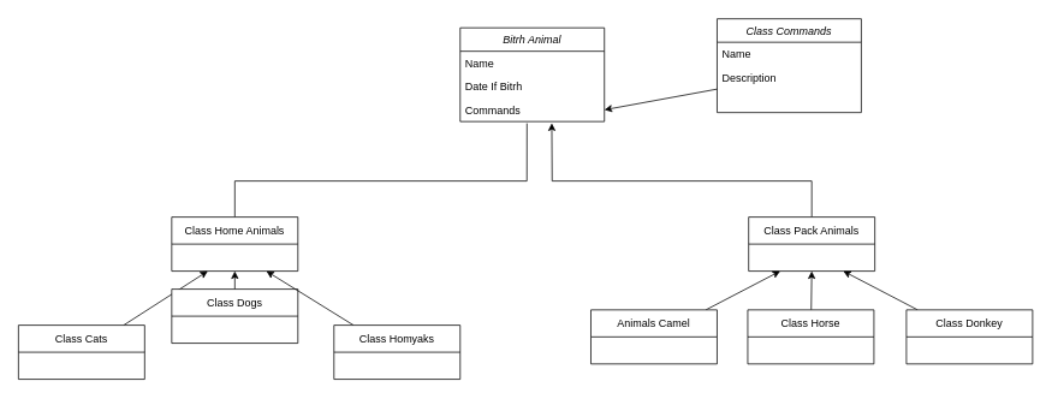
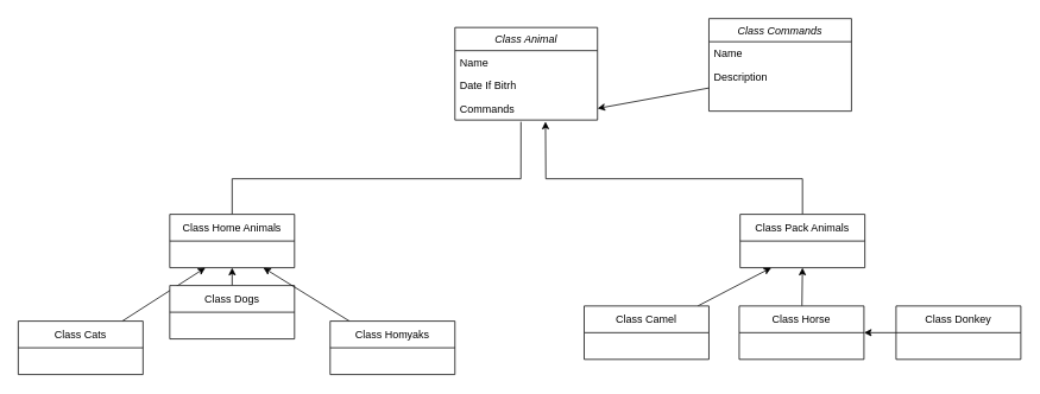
  <mxCell id="0" />
  <mxCell id="1" parent="0" />
- <mxCell id="2" value="Bitrh Animal" style="swimlane;fontStyle=2;align=center;verticalAlign=top;childLayout=stackLayout;horizontal=1;startSize=26;horizontalStack=0;resizeParent=1;resizeLast=0;collapsible=1;marginBottom=0;rounded=0;shadow=0;strokeWidth=1;" parent="1" vertex="1"><mxGeometry x="510" y="30" width="160" height="104" as="geometry"><mxRectangle x="230" y="140" width="160" height="26" as="alternateBounds" /></mxGeometry></mxCell>
+ <mxCell id="2" value="Class Animal" style="swimlane;fontStyle=2;align=center;verticalAlign=top;childLayout=stackLayout;horizontal=1;startSize=26;horizontalStack=0;resizeParent=1;resizeLast=0;collapsible=1;marginBottom=0;rounded=0;shadow=0;strokeWidth=1;" parent="1" vertex="1"><mxGeometry x="510" y="30" width="160" height="104" as="geometry"><mxRectangle x="230" y="140" width="160" height="26" as="alternateBounds" /></mxGeometry></mxCell>
  <mxCell id="3" value="Name" style="text;align=left;verticalAlign=top;spacingLeft=4;spacingRight=4;overflow=hidden;rotatable=0;points=[[0,0.5],[1,0.5]];portConstraint=eastwest;" parent="2" vertex="1"><mxGeometry y="26" width="160" height="26" as="geometry" /></mxCell>
  <mxCell id="4" value="Date If Bitrh" style="text;align=left;verticalAlign=top;spacingLeft=4;spacingRight=4;overflow=hidden;rotatable=0;points=[[0,0.5],[1,0.5]];portConstraint=eastwest;rounded=0;shadow=0;html=0;" parent="2" vertex="1"><mxGeometry y="52" width="160" height="26" as="geometry" /></mxCell>
  <mxCell id="5" value="Commands" style="text;align=left;verticalAlign=top;spacingLeft=4;spacingRight=4;overflow=hidden;rotatable=0;points=[[0,0.5],[1,0.5]];portConstraint=eastwest;rounded=0;shadow=0;html=0;" parent="2" vertex="1"><mxGeometry y="78" width="160" height="26" as="geometry" /></mxCell>
  <mxCell id="6" style="edgeStyle=none;rounded=0;orthogonalLoop=1;jettySize=auto;html=1;entryX=0.463;entryY=1.077;entryDx=0;entryDy=0;entryPerimeter=0;strokeColor=default;endArrow=none;endFill=1;" edge="1" parent="1" source="7" target="5"><mxGeometry relative="1" as="geometry"><Array as="points"><mxPoint x="260" y="200" /><mxPoint x="584" y="200" /></Array></mxGeometry></mxCell>
  <mxCell id="7" value="Class Home Animals" style="swimlane;fontStyle=0;childLayout=stackLayout;horizontal=1;startSize=30;horizontalStack=0;resizeParent=1;resizeParentMax=0;resizeLast=0;collapsible=1;marginBottom=0;" vertex="1" parent="1"><mxGeometry x="190" y="240" width="140" height="60" as="geometry" /></mxCell>
  <mxCell id="8" style="edgeStyle=none;rounded=0;orthogonalLoop=1;jettySize=auto;html=1;entryX=0.635;entryY=1.071;entryDx=0;entryDy=0;entryPerimeter=0;strokeColor=default;endArrow=classic;endFill=1;" edge="1" parent="1" source="9" target="5"><mxGeometry relative="1" as="geometry"><Array as="points"><mxPoint x="900" y="200" /><mxPoint x="612" y="200" /></Array></mxGeometry></mxCell>
  <mxCell id="9" value="Class Pack Animals" style="swimlane;fontStyle=0;childLayout=stackLayout;horizontal=1;startSize=30;horizontalStack=0;resizeParent=1;resizeParentMax=0;resizeLast=0;collapsible=1;marginBottom=0;" vertex="1" parent="1"><mxGeometry x="830" y="240" width="140" height="60" as="geometry" /></mxCell>
  <mxCell id="10" style="edgeStyle=none;rounded=0;orthogonalLoop=1;jettySize=auto;html=1;strokeColor=default;endArrow=classic;endFill=1;" edge="1" parent="1" source="11"><mxGeometry relative="1" as="geometry"><mxPoint x="230" y="300" as="targetPoint" /></mxGeometry></mxCell>
  <mxCell id="11" value="Class Cats" style="swimlane;fontStyle=0;childLayout=stackLayout;horizontal=1;startSize=30;horizontalStack=0;resizeParent=1;resizeParentMax=0;resizeLast=0;collapsible=1;marginBottom=0;" vertex="1" parent="1"><mxGeometry x="20" y="360" width="140" height="60" as="geometry" /></mxCell>
  <mxCell id="12" style="edgeStyle=none;rounded=0;orthogonalLoop=1;jettySize=auto;html=1;entryX=0.5;entryY=1;entryDx=0;entryDy=0;strokeColor=default;endArrow=classic;endFill=1;" edge="1" parent="1" source="13" target="7"><mxGeometry relative="1" as="geometry" /></mxCell>
  <mxCell id="13" value="Class Dogs" style="swimlane;fontStyle=0;childLayout=stackLayout;horizontal=1;startSize=30;horizontalStack=0;resizeParent=1;resizeParentMax=0;resizeLast=0;collapsible=1;marginBottom=0;" vertex="1" parent="1"><mxGeometry x="190" y="320" width="140" height="60" as="geometry" /></mxCell>
  <mxCell id="14" style="edgeStyle=none;rounded=0;orthogonalLoop=1;jettySize=auto;html=1;entryX=0.75;entryY=1;entryDx=0;entryDy=0;strokeColor=default;endArrow=classic;endFill=1;" edge="1" parent="1" source="15" target="7"><mxGeometry relative="1" as="geometry" /></mxCell>
  <mxCell id="15" value="Class Homyaks" style="swimlane;fontStyle=0;childLayout=stackLayout;horizontal=1;startSize=30;horizontalStack=0;resizeParent=1;resizeParentMax=0;resizeLast=0;collapsible=1;marginBottom=0;" vertex="1" parent="1"><mxGeometry x="370" y="360" width="140" height="60" as="geometry" /></mxCell>
  <mxCell id="16" style="edgeStyle=none;rounded=0;orthogonalLoop=1;jettySize=auto;html=1;entryX=0.25;entryY=1;entryDx=0;entryDy=0;strokeColor=default;endArrow=classic;endFill=1;" edge="1" parent="1" source="17" target="9"><mxGeometry relative="1" as="geometry" /></mxCell>
- <mxCell id="17" value="Animals Camel" style="swimlane;fontStyle=0;childLayout=stackLayout;horizontal=1;startSize=30;horizontalStack=0;resizeParent=1;resizeParentMax=0;resizeLast=0;collapsible=1;marginBottom=0;" vertex="1" parent="1"><mxGeometry x="655" y="343" width="140" height="60" as="geometry" /></mxCell>
+ <mxCell id="17" value="Class Camel" style="swimlane;fontStyle=0;childLayout=stackLayout;horizontal=1;startSize=30;horizontalStack=0;resizeParent=1;resizeParentMax=0;resizeLast=0;collapsible=1;marginBottom=0;" vertex="1" parent="1"><mxGeometry x="655" y="343" width="140" height="60" as="geometry" /></mxCell>
  <mxCell id="18" style="edgeStyle=none;rounded=0;orthogonalLoop=1;jettySize=auto;html=1;entryX=0.5;entryY=1;entryDx=0;entryDy=0;strokeColor=default;endArrow=classic;endFill=1;" edge="1" parent="1" source="19" target="9"><mxGeometry relative="1" as="geometry" /></mxCell>
  <mxCell id="19" value="Class Horse" style="swimlane;fontStyle=0;childLayout=stackLayout;horizontal=1;startSize=30;horizontalStack=0;resizeParent=1;resizeParentMax=0;resizeLast=0;collapsible=1;marginBottom=0;" vertex="1" parent="1"><mxGeometry x="829" y="343" width="140" height="60" as="geometry" /></mxCell>
- <mxCell id="20" style="edgeStyle=none;rounded=0;orthogonalLoop=1;jettySize=auto;html=1;entryX=0.75;entryY=1;entryDx=0;entryDy=0;strokeColor=default;endArrow=classic;endFill=1;" edge="1" parent="1" source="21" target="9"><mxGeometry relative="1" as="geometry" /></mxCell>
+ <mxCell id="20" style="edgeStyle=none;rounded=0;orthogonalLoop=1;jettySize=auto;html=1;strokeColor=default;endArrow=classic;endFill=1;" edge="1" parent="1" source="21" target="19"><mxGeometry relative="1" as="geometry" /></mxCell>
  <mxCell id="21" value="Class Donkey" style="swimlane;fontStyle=0;childLayout=stackLayout;horizontal=1;startSize=30;horizontalStack=0;resizeParent=1;resizeParentMax=0;resizeLast=0;collapsible=1;marginBottom=0;" vertex="1" parent="1"><mxGeometry x="1005" y="343" width="140" height="60" as="geometry" /></mxCell>
  <mxCell id="22" value="Class Commands" style="swimlane;fontStyle=2;align=center;verticalAlign=top;childLayout=stackLayout;horizontal=1;startSize=26;horizontalStack=0;resizeParent=1;resizeLast=0;collapsible=1;marginBottom=0;rounded=0;shadow=0;strokeWidth=1;" vertex="1" parent="1"><mxGeometry x="795" y="20" width="160" height="104" as="geometry"><mxRectangle x="230" y="140" width="160" height="26" as="alternateBounds" /></mxGeometry></mxCell>
  <mxCell id="23" value="Name" style="text;align=left;verticalAlign=top;spacingLeft=4;spacingRight=4;overflow=hidden;rotatable=0;points=[[0,0.5],[1,0.5]];portConstraint=eastwest;" vertex="1" parent="22"><mxGeometry y="26" width="160" height="26" as="geometry" /></mxCell>
  <mxCell id="24" value="Description" style="text;align=left;verticalAlign=top;spacingLeft=4;spacingRight=4;overflow=hidden;rotatable=0;points=[[0,0.5],[1,0.5]];portConstraint=eastwest;rounded=0;shadow=0;html=0;" vertex="1" parent="22"><mxGeometry y="52" width="160" height="26" as="geometry" /></mxCell>
  <mxCell id="25" style="edgeStyle=none;rounded=0;orthogonalLoop=1;jettySize=auto;html=1;entryX=1;entryY=0.5;entryDx=0;entryDy=0;strokeColor=default;endArrow=classic;endFill=1;exitX=0;exitY=0.75;exitDx=0;exitDy=0;" edge="1" parent="1" source="22" target="5"><mxGeometry relative="1" as="geometry"><mxPoint x="790" y="100" as="sourcePoint" /></mxGeometry></mxCell>
